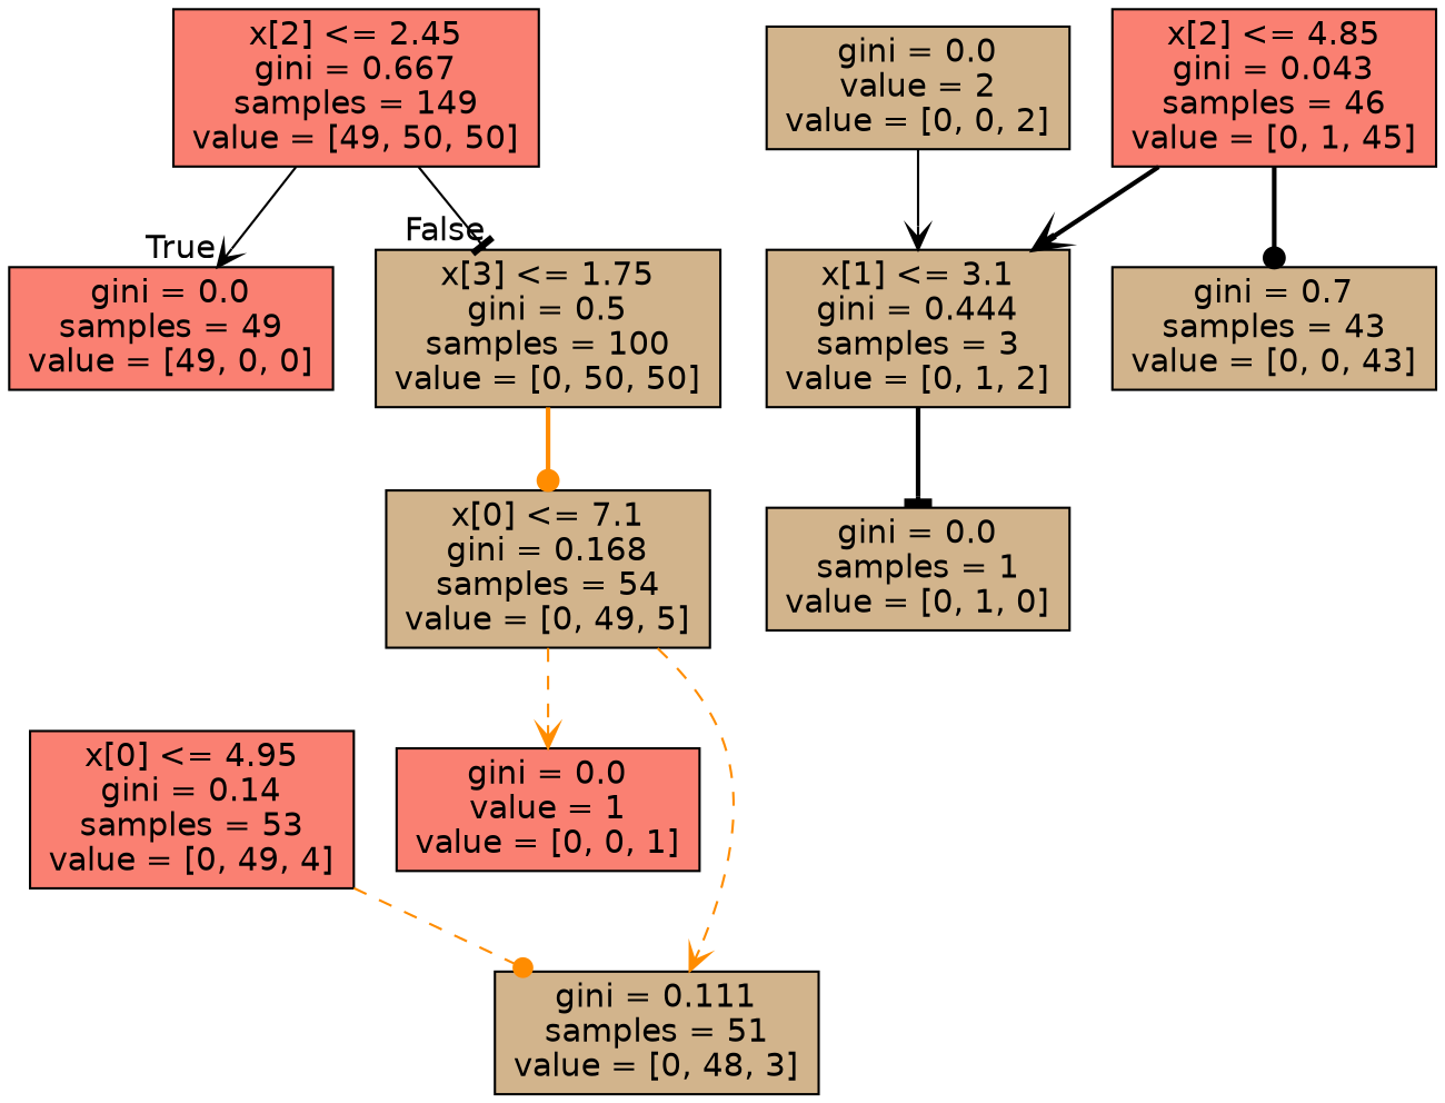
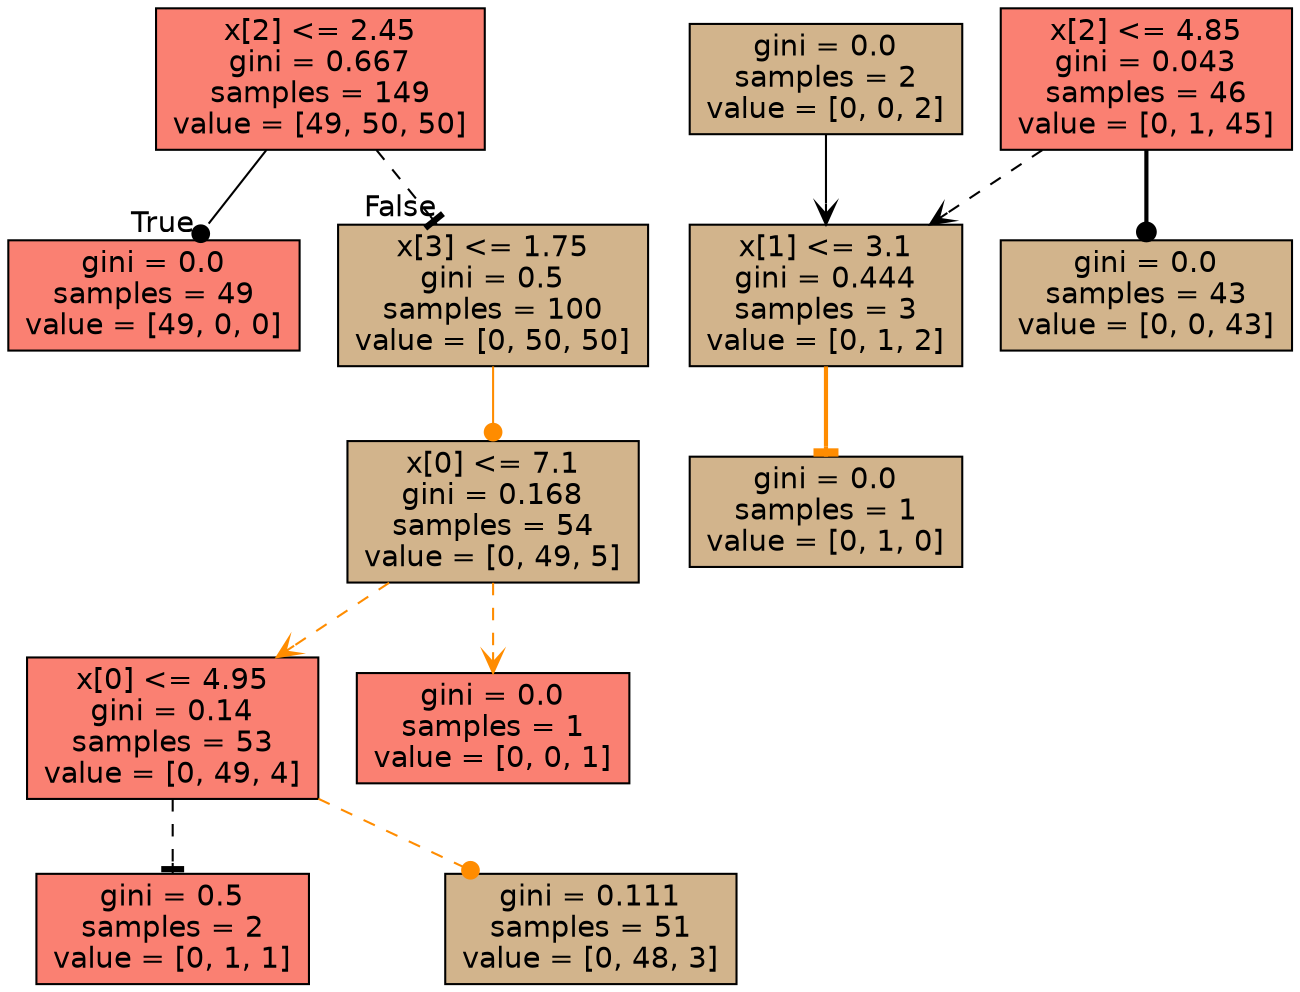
  digraph {
    node [fillcolor=tan fontname=helvetica shape=box style=filled]
    edge [arrowhead=vee color=black fontname=helvetica style=bold]
    n1 [fillcolor=salmon label="x[2] <= 2.45\ngini = 0.667\nsamples = 149\nvalue = [49, 50, 50]"]
    n2 [fillcolor=salmon label="gini = 0.0\nsamples = 49\nvalue = [49, 0, 0]"]
    n3 [label="x[3] <= 1.75\ngini = 0.5\nsamples = 100\nvalue = [0, 50, 50]"]
    n4 [label="x[0] <= 7.1\ngini = 0.168\nsamples = 54\nvalue = [0, 49, 5]"]
    n5 [fillcolor=salmon label="x[0] <= 4.95\ngini = 0.14\nsamples = 53\nvalue = [0, 49, 4]"]
-   n6 [fillcolor=salmon label="gini = 0.0\nvalue = 1\nvalue = [0, 0, 1]"]
+   n6 [fillcolor=salmon label="gini = 0.0\nsamples = 1\nvalue = [0, 0, 1]"]
    n7 [fillcolor=salmon label="x[2] <= 4.85\ngini = 0.043\nsamples = 46\nvalue = [0, 1, 45]"]
    n8 [label="x[1] <= 3.1\ngini = 0.444\nsamples = 3\nvalue = [0, 1, 2]"]
-   n9 [label="gini = 0.7\nsamples = 43\nvalue = [0, 0, 43]"]
+   n9 [label="gini = 0.0\nsamples = 43\nvalue = [0, 0, 43]"]
+   n10 [fillcolor=salmon label="gini = 0.5\nsamples = 2\nvalue = [0, 1, 1]"]
    n11 [label="gini = 0.111\nsamples = 51\nvalue = [0, 48, 3]"]
    n12 [label="gini = 0.0\nsamples = 1\nvalue = [0, 1, 0]"]
-   n13 [label="gini = 0.0\nvalue = 2\nvalue = [0, 0, 2]"]
-   n1 -> n2 [headlabel=True labelangle=45 labeldistance=2.5 style=solid]
-   n1 -> n3 [arrowhead=tee headlabel=False labelangle=-45 labeldistance=2.5 style=solid]
-   n3 -> n4 [arrowhead=dot color=darkorange]
-   n4 -> n11 [color=darkorange style=dashed]
+   n13 [label="gini = 0.0\nsamples = 2\nvalue = [0, 0, 2]"]
+   n1 -> n2 [arrowhead=dot headlabel=True labelangle=45 labeldistance=2.5 style=solid]
+   n1 -> n3 [arrowhead=tee headlabel=False labelangle=-45 labeldistance=2.5 style=dashed]
+   n3 -> n4 [arrowhead=dot color=darkorange style=solid]
+   n4 -> n5 [color=darkorange style=dashed]
    n4 -> n6 [color=darkorange style=dashed]
+   n5 -> n10 [arrowhead=tee style=dashed]
    n5 -> n11 [arrowhead=dot color=darkorange style=dashed]
-   n7 -> n8
+   n7 -> n8 [style=dashed]
    n7 -> n9 [arrowhead=dot]
-   n8 -> n12 [arrowhead=tee]
+   n8 -> n12 [arrowhead=tee color=darkorange]
    n13 -> n8 [style=solid]
  }
